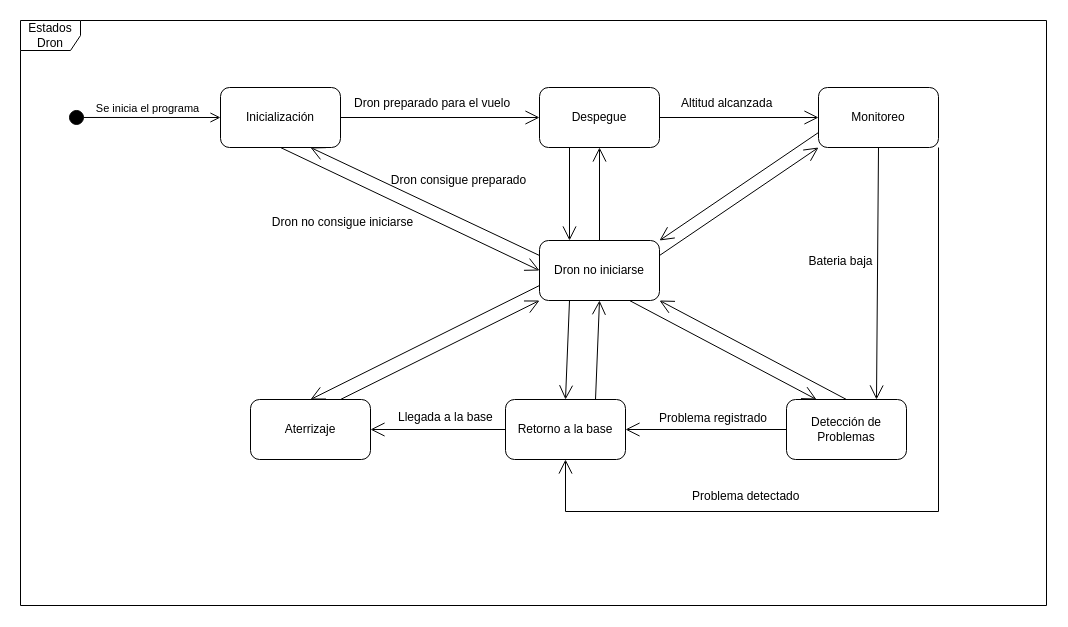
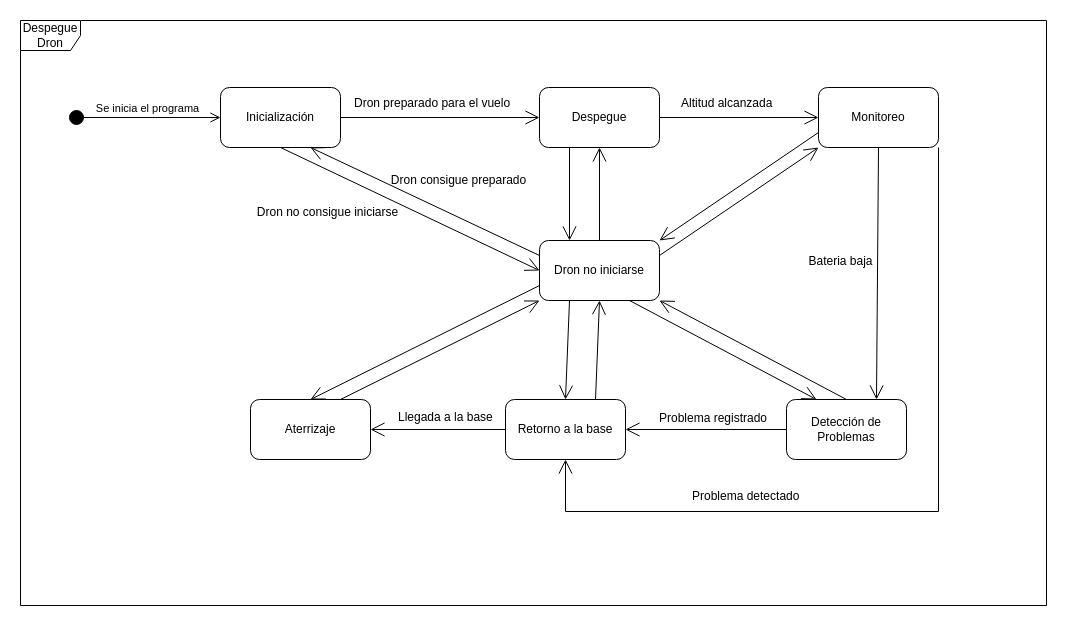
  <mxCell id="0" />
  <mxCell id="1" parent="0" />
  <mxCell id="2" value="Se inicia el programa" style="html=1;verticalAlign=bottom;startArrow=circle;startFill=1;endArrow=open;startSize=6;endSize=8;edgeStyle=elbowEdgeStyle;elbow=vertical;curved=0;rounded=0;exitX=0.002;exitY=0.234;exitDx=0;exitDy=0;exitPerimeter=0;entryX=0;entryY=0.5;entryDx=0;entryDy=0;" parent="1" target="3" edge="1"><mxGeometry x="0.04" width="80" relative="1" as="geometry"><mxPoint x="68" y="116.98" as="sourcePoint" /><mxPoint x="216.16" y="116" as="targetPoint" /><Array as="points"><mxPoint x="28" y="117" /></Array><mxPoint as="offset" /></mxGeometry></mxCell>
  <mxCell id="3" value="Inicialización" style="rounded=1;whiteSpace=wrap;html=1;" parent="1" vertex="1"><mxGeometry x="220" y="87" width="120" height="60" as="geometry" /></mxCell>
  <mxCell id="4" value="Despegue" style="rounded=1;whiteSpace=wrap;html=1;" parent="1" vertex="1"><mxGeometry x="539" y="87" width="120" height="60" as="geometry" /></mxCell>
  <mxCell id="5" value="" style="endArrow=open;endFill=1;endSize=12;html=1;rounded=0;exitX=1;exitY=0.5;exitDx=0;exitDy=0;entryX=0;entryY=0.5;entryDx=0;entryDy=0;" parent="1" source="3" target="4" edge="1"><mxGeometry width="160" relative="1" as="geometry"><mxPoint x="362" y="183" as="sourcePoint" /><mxPoint x="522" y="183" as="targetPoint" /></mxGeometry></mxCell>
  <mxCell id="6" value="Dron preparado para el vuelo" style="text;whiteSpace=wrap;html=1;rotation=0;" parent="1" vertex="1"><mxGeometry x="352" y="89" width="184" height="36" as="geometry" /></mxCell>
  <mxCell id="7" value="Monitoreo" style="rounded=1;whiteSpace=wrap;html=1;" parent="1" vertex="1"><mxGeometry x="818" y="87" width="120" height="60" as="geometry" /></mxCell>
  <mxCell id="8" value="" style="endArrow=open;endFill=1;endSize=12;html=1;rounded=0;exitX=1;exitY=0.5;exitDx=0;exitDy=0;entryX=0;entryY=0.5;entryDx=0;entryDy=0;" parent="1" source="4" target="7" edge="1"><mxGeometry width="160" relative="1" as="geometry"><mxPoint x="550" y="195" as="sourcePoint" /><mxPoint x="710" y="195" as="targetPoint" /></mxGeometry></mxCell>
  <mxCell id="9" value="Altitud alcanzada" style="text;whiteSpace=wrap;html=1;rotation=0;" parent="1" vertex="1"><mxGeometry x="679" y="89" width="119" height="36" as="geometry" /></mxCell>
  <mxCell id="10" value="Detección de Problemas" style="rounded=1;whiteSpace=wrap;html=1;" parent="1" vertex="1"><mxGeometry x="786" y="399" width="120" height="60" as="geometry" /></mxCell>
  <mxCell id="11" value="Problema detectado" style="text;whiteSpace=wrap;html=1;rotation=0;" parent="1" vertex="1"><mxGeometry x="690" y="482" width="135" height="36" as="geometry" /></mxCell>
  <mxCell id="12" value="" style="endArrow=open;endFill=1;endSize=12;html=1;rounded=0;exitX=0.5;exitY=1;exitDx=0;exitDy=0;entryX=0.75;entryY=0;entryDx=0;entryDy=0;" parent="1" source="7" edge="1" target="10"><mxGeometry width="160" relative="1" as="geometry"><mxPoint x="616" y="195" as="sourcePoint" /><mxPoint x="882" y="279" as="targetPoint" /></mxGeometry></mxCell>
  <mxCell id="13" value="Retorno a la base" style="rounded=1;whiteSpace=wrap;html=1;" parent="1" vertex="1"><mxGeometry x="505" y="399" width="120" height="60" as="geometry" /></mxCell>
  <mxCell id="14" value="" style="endArrow=open;endFill=1;endSize=12;html=1;rounded=0;exitX=1;exitY=1;exitDx=0;exitDy=0;entryX=0.5;entryY=1;entryDx=0;entryDy=0;" parent="1" source="7" target="13" edge="1"><mxGeometry width="160" relative="1" as="geometry"><mxPoint x="771" y="121" as="sourcePoint" /><mxPoint x="931" y="121" as="targetPoint" /><Array as="points"><mxPoint x="938" y="511" /><mxPoint x="565" y="511" /></Array></mxGeometry></mxCell>
  <mxCell id="15" value="Aterrizaje" style="rounded=1;whiteSpace=wrap;html=1;" parent="1" vertex="1"><mxGeometry x="250" y="399" width="120" height="60" as="geometry" /></mxCell>
  <mxCell id="16" value="Llegada a la base" style="text;whiteSpace=wrap;html=1;" parent="1" vertex="1"><mxGeometry x="396" y="403" width="123" height="36" as="geometry" /></mxCell>
  <mxCell id="17" value="" style="endArrow=open;endFill=1;endSize=12;html=1;rounded=0;exitX=0;exitY=0.5;exitDx=0;exitDy=0;entryX=1;entryY=0.5;entryDx=0;entryDy=0;" parent="1" source="13" target="15" edge="1"><mxGeometry width="160" relative="1" as="geometry"><mxPoint x="671" y="652" as="sourcePoint" /><mxPoint x="831" y="652" as="targetPoint" /></mxGeometry></mxCell>
  <mxCell id="18" value="" style="endArrow=open;endFill=1;endSize=12;html=1;rounded=0;entryX=1;entryY=0.5;entryDx=0;entryDy=0;exitX=0;exitY=0.5;exitDx=0;exitDy=0;" parent="1" source="10" target="13" edge="1"><mxGeometry width="160" relative="1" as="geometry"><mxPoint x="752" y="507" as="sourcePoint" /><mxPoint x="627" y="498" as="targetPoint" /></mxGeometry></mxCell>
  <mxCell id="19" value="Bateria baja" style="text;html=1;strokeColor=none;fillColor=none;align=center;verticalAlign=middle;whiteSpace=wrap;rounded=0;rotation=0;" parent="1" vertex="1"><mxGeometry x="775" y="246" width="131" height="30" as="geometry" /></mxCell>
  <mxCell id="20" value="Problema registrado" style="text;html=1;strokeColor=none;fillColor=none;align=center;verticalAlign=middle;whiteSpace=wrap;rounded=0;" parent="1" vertex="1"><mxGeometry x="636" y="403" width="154" height="30" as="geometry" /></mxCell>
- <mxCell id="21" value="Estados Dron" style="shape=umlFrame;whiteSpace=wrap;html=1;pointerEvents=0;" parent="1" vertex="1"><mxGeometry x="20" y="20" width="1026" height="585" as="geometry" /></mxCell>
+ <mxCell id="21" value="Despegue Dron" style="shape=umlFrame;whiteSpace=wrap;html=1;pointerEvents=0;" parent="1" vertex="1"><mxGeometry x="20" y="20" width="1026" height="585" as="geometry" /></mxCell>
  <mxCell id="22" value="Dron no iniciarse" style="rounded=1;whiteSpace=wrap;html=1;" vertex="1" parent="1"><mxGeometry x="539" y="240" width="120" height="60" as="geometry" /></mxCell>
  <mxCell id="23" value="" style="endArrow=open;endFill=1;endSize=12;html=1;rounded=0;exitX=0.5;exitY=1;exitDx=0;exitDy=0;entryX=0;entryY=0.5;entryDx=0;entryDy=0;" edge="1" parent="1" source="3" target="22"><mxGeometry width="160" relative="1" as="geometry"><mxPoint x="271" y="216" as="sourcePoint" /><mxPoint x="431" y="216" as="targetPoint" /></mxGeometry></mxCell>
  <mxCell id="24" value="" style="endArrow=open;endFill=1;endSize=12;html=1;rounded=0;entryX=0.75;entryY=1;entryDx=0;entryDy=0;exitX=0;exitY=0.25;exitDx=0;exitDy=0;" edge="1" parent="1" source="22" target="3"><mxGeometry width="160" relative="1" as="geometry"><mxPoint x="432" y="186" as="sourcePoint" /><mxPoint x="592" y="186" as="targetPoint" /></mxGeometry></mxCell>
- <mxCell id="25" value="Dron no consigue iniciarse" style="text;html=1;align=center;verticalAlign=middle;resizable=0;points=[];autosize=1;strokeColor=none;fillColor=none;" vertex="1" parent="1"><mxGeometry x="262" y="209" width="159" height="26" as="geometry" /></mxCell>
+ <mxCell id="25" value="Dron no consigue iniciarse" style="text;html=1;align=center;verticalAlign=middle;resizable=0;points=[];autosize=1;strokeColor=none;fillColor=none;" vertex="1" parent="1"><mxGeometry x="247" y="199" width="159" height="26" as="geometry" /></mxCell>
  <mxCell id="26" value="Dron consigue preparado" style="text;html=1;align=center;verticalAlign=middle;resizable=0;points=[];autosize=1;strokeColor=none;fillColor=none;" vertex="1" parent="1"><mxGeometry x="386" y="167" width="143" height="26" as="geometry" /></mxCell>
  <mxCell id="27" value="" style="endArrow=open;endFill=1;endSize=12;html=1;rounded=0;exitX=0.25;exitY=1;exitDx=0;exitDy=0;entryX=0.25;entryY=0;entryDx=0;entryDy=0;" edge="1" parent="1" source="4" target="22"><mxGeometry width="160" relative="1" as="geometry"><mxPoint x="635" y="212" as="sourcePoint" /><mxPoint x="795" y="212" as="targetPoint" /></mxGeometry></mxCell>
  <mxCell id="28" value="" style="endArrow=open;endFill=1;endSize=12;html=1;rounded=0;exitX=0.5;exitY=0;exitDx=0;exitDy=0;entryX=0.5;entryY=1;entryDx=0;entryDy=0;" edge="1" parent="1" source="22" target="4"><mxGeometry width="160" relative="1" as="geometry"><mxPoint x="757" y="176" as="sourcePoint" /><mxPoint x="597" y="176" as="targetPoint" /></mxGeometry></mxCell>
  <mxCell id="29" value="" style="endArrow=open;endFill=1;endSize=12;html=1;rounded=0;exitX=1;exitY=0.25;exitDx=0;exitDy=0;entryX=0;entryY=1;entryDx=0;entryDy=0;" edge="1" parent="1" source="22" target="7"><mxGeometry width="160" relative="1" as="geometry"><mxPoint x="613" y="212.5" as="sourcePoint" /><mxPoint x="773" y="212.5" as="targetPoint" /></mxGeometry></mxCell>
  <mxCell id="30" value="" style="endArrow=open;endFill=1;endSize=12;html=1;rounded=0;exitX=0;exitY=0.75;exitDx=0;exitDy=0;entryX=1;entryY=0;entryDx=0;entryDy=0;" edge="1" parent="1" source="7" target="22"><mxGeometry width="160" relative="1" as="geometry"><mxPoint x="497" y="347" as="sourcePoint" /><mxPoint x="657" y="347" as="targetPoint" /></mxGeometry></mxCell>
  <mxCell id="31" value="" style="endArrow=open;endFill=1;endSize=12;html=1;rounded=0;exitX=0.5;exitY=0;exitDx=0;exitDy=0;entryX=1;entryY=1;entryDx=0;entryDy=0;" edge="1" parent="1" source="10" target="22"><mxGeometry width="160" relative="1" as="geometry"><mxPoint x="670" y="339" as="sourcePoint" /><mxPoint x="830" y="339" as="targetPoint" /></mxGeometry></mxCell>
  <mxCell id="32" value="" style="endArrow=open;endFill=1;endSize=12;html=1;rounded=0;exitX=0.75;exitY=1;exitDx=0;exitDy=0;entryX=0.25;entryY=0;entryDx=0;entryDy=0;" edge="1" parent="1" source="22" target="10"><mxGeometry width="160" relative="1" as="geometry"><mxPoint x="634" y="339" as="sourcePoint" /><mxPoint x="794" y="339" as="targetPoint" /></mxGeometry></mxCell>
  <mxCell id="33" value="" style="endArrow=open;endFill=1;endSize=12;html=1;rounded=0;exitX=0.75;exitY=0;exitDx=0;exitDy=0;entryX=0.5;entryY=1;entryDx=0;entryDy=0;" edge="1" parent="1" source="13" target="22"><mxGeometry width="160" relative="1" as="geometry"><mxPoint x="496" y="367" as="sourcePoint" /><mxPoint x="656" y="367" as="targetPoint" /></mxGeometry></mxCell>
  <mxCell id="34" value="" style="endArrow=open;endFill=1;endSize=12;html=1;rounded=0;entryX=0.5;entryY=0;entryDx=0;entryDy=0;exitX=0.25;exitY=1;exitDx=0;exitDy=0;" edge="1" parent="1" source="22" target="13"><mxGeometry width="160" relative="1" as="geometry"><mxPoint x="597" y="321" as="sourcePoint" /><mxPoint x="437" y="321" as="targetPoint" /></mxGeometry></mxCell>
  <mxCell id="35" value="" style="endArrow=open;endFill=1;endSize=12;html=1;rounded=0;entryX=0.5;entryY=0;entryDx=0;entryDy=0;exitX=0;exitY=0.75;exitDx=0;exitDy=0;" edge="1" parent="1" source="22" target="15"><mxGeometry width="160" relative="1" as="geometry"><mxPoint x="506" y="344" as="sourcePoint" /><mxPoint x="346" y="344" as="targetPoint" /></mxGeometry></mxCell>
  <mxCell id="36" value="" style="endArrow=open;endFill=1;endSize=12;html=1;rounded=0;entryX=0;entryY=1;entryDx=0;entryDy=0;exitX=0.75;exitY=0;exitDx=0;exitDy=0;" edge="1" parent="1" source="15" target="22"><mxGeometry width="160" relative="1" as="geometry"><mxPoint x="407" y="365" as="sourcePoint" /><mxPoint x="567" y="365" as="targetPoint" /></mxGeometry></mxCell>
